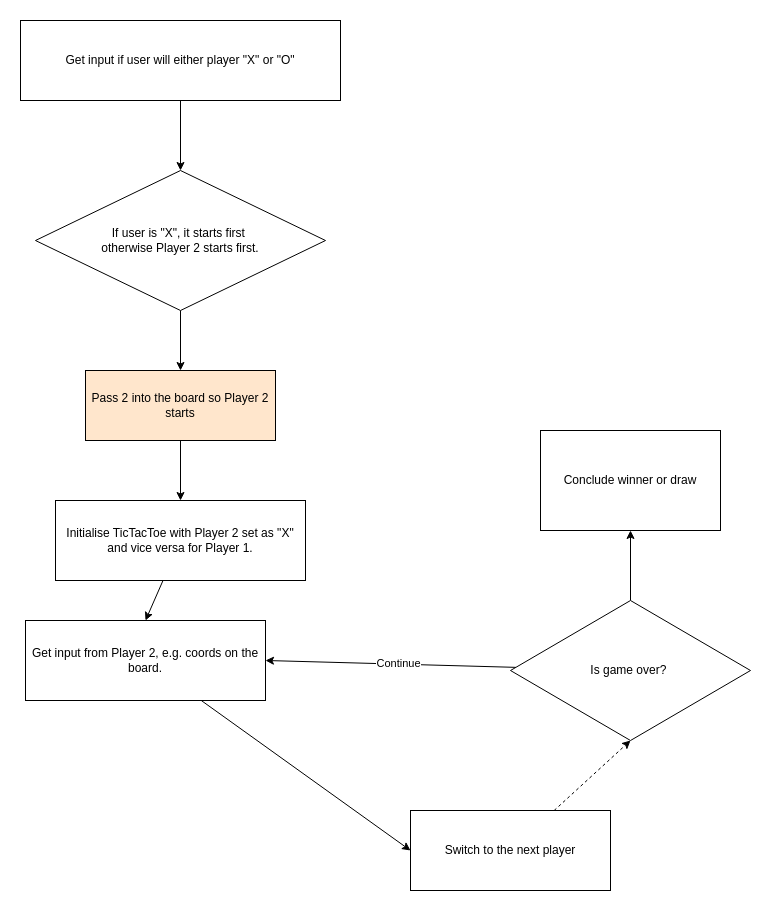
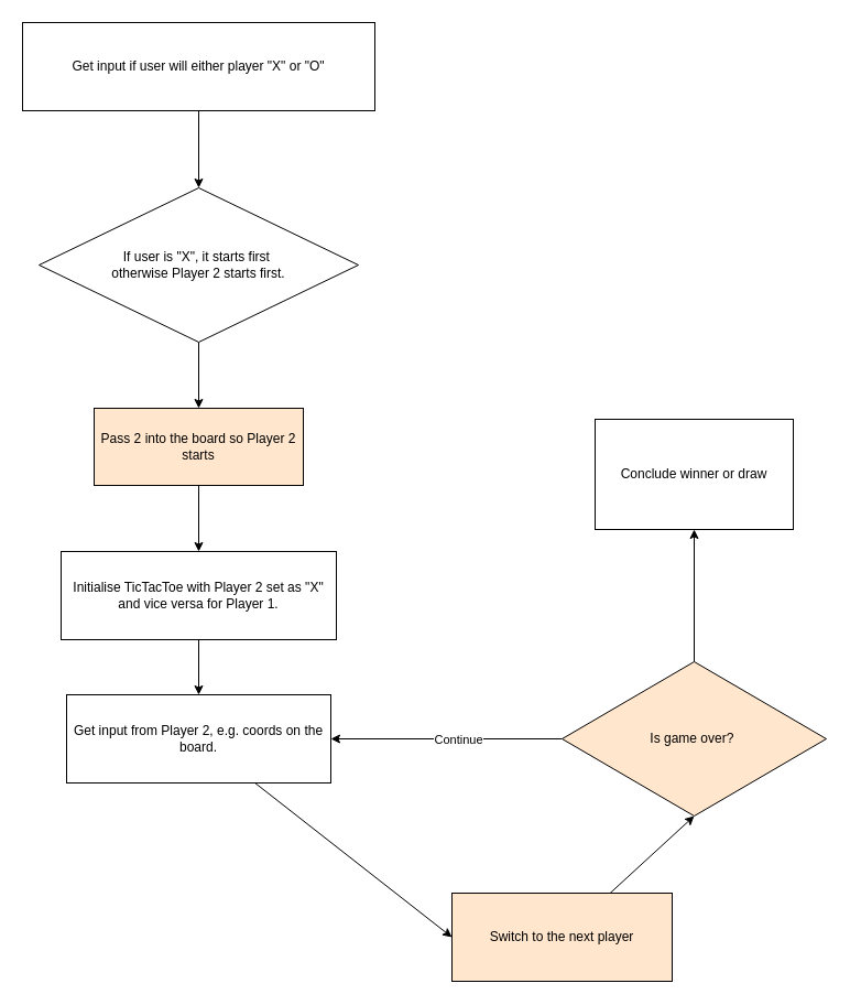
  <mxCell id="0" />
  <mxCell id="1" parent="0" />
  <mxCell id="2" style="edgeStyle=none;html=1;entryX=0.5;entryY=0;entryDx=0;entryDy=0;" edge="1" parent="1" source="3" target="5"><mxGeometry relative="1" as="geometry" /></mxCell>
  <mxCell id="3" value="Get input if user will either player &quot;X&quot; or &quot;O&quot;" style="rounded=0;whiteSpace=wrap;html=1;" vertex="1" parent="1"><mxGeometry x="20" y="20" width="320" height="80" as="geometry" /></mxCell>
  <mxCell id="4" style="edgeStyle=none;html=1;entryX=0.5;entryY=0;entryDx=0;entryDy=0;" edge="1" parent="1" source="5" target="7"><mxGeometry relative="1" as="geometry" /></mxCell>
  <mxCell id="5" value="If user is &quot;X&quot;, it starts first&amp;nbsp;&lt;br&gt;otherwise Player 2 starts first." style="rhombus;whiteSpace=wrap;html=1;" vertex="1" parent="1"><mxGeometry x="35" y="170" width="290" height="140" as="geometry" /></mxCell>
  <mxCell id="6" style="edgeStyle=none;html=1;entryX=0.5;entryY=0;entryDx=0;entryDy=0;" edge="1" parent="1" source="7" target="9"><mxGeometry relative="1" as="geometry" /></mxCell>
  <mxCell id="7" value="Pass 2 into the board so Player 2 starts" style="rounded=0;whiteSpace=wrap;html=1;fillColor=#ffe6cc;" vertex="1" parent="1"><mxGeometry x="85" y="370" width="190" height="70" as="geometry" /></mxCell>
  <mxCell id="8" style="edgeStyle=none;html=1;entryX=0.5;entryY=0;entryDx=0;entryDy=0;" edge="1" parent="1" source="9" target="11"><mxGeometry relative="1" as="geometry" /></mxCell>
  <mxCell id="9" value="Initialise TicTacToe with Player 2 set as &quot;X&quot; and vice versa for Player 1." style="rounded=0;whiteSpace=wrap;html=1;" vertex="1" parent="1"><mxGeometry x="55" y="500" width="250" height="80" as="geometry" /></mxCell>
  <mxCell id="10" style="edgeStyle=none;html=1;entryX=0;entryY=0.5;entryDx=0;entryDy=0;" edge="1" parent="1" source="11" target="13"><mxGeometry relative="1" as="geometry" /></mxCell>
- <mxCell id="11" value="Get input from Player 2, e.g. coords on the board." style="rounded=0;whiteSpace=wrap;html=1;" vertex="1" parent="1"><mxGeometry x="25" y="620" width="240" height="80" as="geometry" /></mxCell>
- <mxCell id="12" style="edgeStyle=none;html=1;entryX=0.5;entryY=1;entryDx=0;entryDy=0;dashed=1;" edge="1" parent="1" source="13" target="17"><mxGeometry relative="1" as="geometry" /></mxCell>
- <mxCell id="13" value="Switch to the next player" style="rounded=0;whiteSpace=wrap;html=1;" vertex="1" parent="1"><mxGeometry x="410" y="810" width="200" height="80" as="geometry" /></mxCell>
+ <mxCell id="11" value="Get input from Player 2, e.g. coords on the board." style="rounded=0;whiteSpace=wrap;html=1;" vertex="1" parent="1"><mxGeometry x="60" y="630" width="240" height="80" as="geometry" /></mxCell>
+ <mxCell id="12" style="edgeStyle=none;html=1;entryX=0.5;entryY=1;entryDx=0;entryDy=0;" edge="1" parent="1" source="13" target="17"><mxGeometry relative="1" as="geometry" /></mxCell>
+ <mxCell id="13" value="Switch to the next player" style="rounded=0;whiteSpace=wrap;html=1;fillColor=#ffe6cc;" vertex="1" parent="1"><mxGeometry x="410" y="810" width="200" height="80" as="geometry" /></mxCell>
  <mxCell id="14" style="edgeStyle=none;html=1;entryX=1;entryY=0.5;entryDx=0;entryDy=0;" edge="1" parent="1" source="17" target="11"><mxGeometry relative="1" as="geometry" /></mxCell>
  <mxCell id="15" value="Continue" style="edgeLabel;html=1;align=center;verticalAlign=middle;resizable=0;points=[];" vertex="1" connectable="0" parent="14"><mxGeometry x="0.143" y="3" relative="1" as="geometry"><mxPoint x="25" y="-3" as="offset" /></mxGeometry></mxCell>
  <mxCell id="16" style="edgeStyle=none;html=1;entryX=0.5;entryY=1;entryDx=0;entryDy=0;" edge="1" parent="1" source="17" target="18"><mxGeometry relative="1" as="geometry" /></mxCell>
- <mxCell id="17" value="Is game over?&amp;nbsp;" style="rhombus;whiteSpace=wrap;html=1;" vertex="1" parent="1"><mxGeometry x="510" y="600" width="240" height="140" as="geometry" /></mxCell>
- <mxCell id="18" value="Conclude winner or draw" style="rounded=0;whiteSpace=wrap;html=1;" vertex="1" parent="1"><mxGeometry x="540" y="430" width="180" height="100" as="geometry" /></mxCell>
+ <mxCell id="17" value="Is game over?&amp;nbsp;" style="rhombus;whiteSpace=wrap;html=1;fillColor=#ffe6cc;" vertex="1" parent="1"><mxGeometry x="510" y="600" width="240" height="140" as="geometry" /></mxCell>
+ <mxCell id="18" value="Conclude winner or draw" style="rounded=0;whiteSpace=wrap;html=1;" vertex="1" parent="1"><mxGeometry x="540" y="380" width="180" height="100" as="geometry" /></mxCell>
